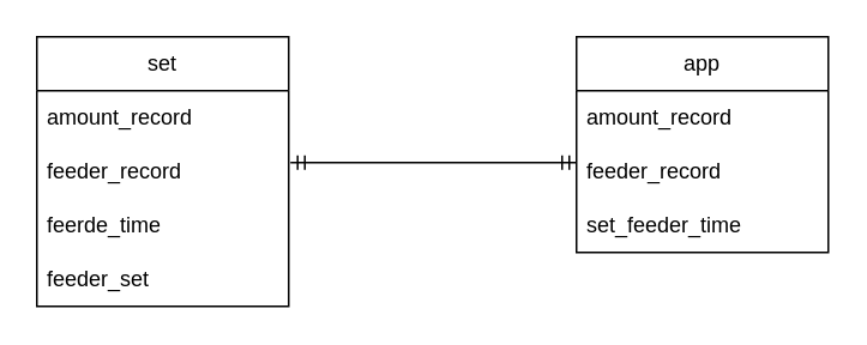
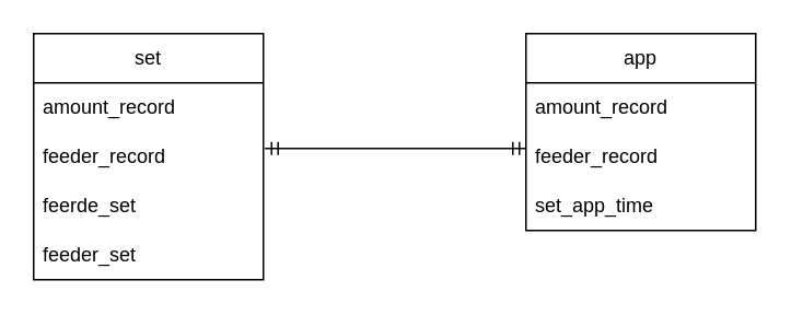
  <mxCell id="0" />
  <mxCell id="1" parent="0" />
  <mxCell id="2" value="set" style="swimlane;fontStyle=0;childLayout=stackLayout;horizontal=1;startSize=30;horizontalStack=0;resizeParent=1;resizeParentMax=0;resizeLast=0;collapsible=1;marginBottom=0;whiteSpace=wrap;html=1;" parent="1" vertex="1"><mxGeometry x="20" y="20" width="140" height="150" as="geometry" /></mxCell>
  <mxCell id="3" value="amount_record" style="text;strokeColor=none;fillColor=none;align=left;verticalAlign=middle;spacingLeft=4;spacingRight=4;overflow=hidden;points=[[0,0.5],[1,0.5]];portConstraint=eastwest;rotatable=0;whiteSpace=wrap;html=1;" parent="2" vertex="1"><mxGeometry y="30" width="140" height="30" as="geometry" /></mxCell>
  <mxCell id="4" value="feeder_record" style="text;strokeColor=none;fillColor=none;align=left;verticalAlign=middle;spacingLeft=4;spacingRight=4;overflow=hidden;points=[[0,0.5],[1,0.5]];portConstraint=eastwest;rotatable=0;whiteSpace=wrap;html=1;" parent="2" vertex="1"><mxGeometry y="60" width="140" height="30" as="geometry" /></mxCell>
- <mxCell id="5" value="feerde_time" style="text;strokeColor=none;fillColor=none;align=left;verticalAlign=middle;spacingLeft=4;spacingRight=4;overflow=hidden;points=[[0,0.5],[1,0.5]];portConstraint=eastwest;rotatable=0;whiteSpace=wrap;html=1;" parent="2" vertex="1"><mxGeometry y="90" width="140" height="30" as="geometry" /></mxCell>
+ <mxCell id="5" value="feerde_set" style="text;strokeColor=none;fillColor=none;align=left;verticalAlign=middle;spacingLeft=4;spacingRight=4;overflow=hidden;points=[[0,0.5],[1,0.5]];portConstraint=eastwest;rotatable=0;whiteSpace=wrap;html=1;" parent="2" vertex="1"><mxGeometry y="90" width="140" height="30" as="geometry" /></mxCell>
  <mxCell id="6" value="feeder_set" style="text;strokeColor=none;fillColor=none;align=left;verticalAlign=middle;spacingLeft=4;spacingRight=4;overflow=hidden;points=[[0,0.5],[1,0.5]];portConstraint=eastwest;rotatable=0;whiteSpace=wrap;html=1;" parent="2" vertex="1"><mxGeometry y="120" width="140" height="30" as="geometry" /></mxCell>
  <mxCell id="7" value="app" style="swimlane;fontStyle=0;childLayout=stackLayout;horizontal=1;startSize=30;horizontalStack=0;resizeParent=1;resizeParentMax=0;resizeLast=0;collapsible=1;marginBottom=0;whiteSpace=wrap;html=1;" parent="1" vertex="1"><mxGeometry x="320" y="20" width="140" height="120" as="geometry" /></mxCell>
  <mxCell id="8" value="amount_record" style="text;strokeColor=none;fillColor=none;align=left;verticalAlign=middle;spacingLeft=4;spacingRight=4;overflow=hidden;points=[[0,0.5],[1,0.5]];portConstraint=eastwest;rotatable=0;whiteSpace=wrap;html=1;" parent="7" vertex="1"><mxGeometry y="30" width="140" height="30" as="geometry" /></mxCell>
  <mxCell id="9" value="feeder_record" style="text;strokeColor=none;fillColor=none;align=left;verticalAlign=middle;spacingLeft=4;spacingRight=4;overflow=hidden;points=[[0,0.5],[1,0.5]];portConstraint=eastwest;rotatable=0;whiteSpace=wrap;html=1;" parent="7" vertex="1"><mxGeometry y="60" width="140" height="30" as="geometry" /></mxCell>
- <mxCell id="10" value="set_feeder_time" style="text;strokeColor=none;fillColor=none;align=left;verticalAlign=middle;spacingLeft=4;spacingRight=4;overflow=hidden;points=[[0,0.5],[1,0.5]];portConstraint=eastwest;rotatable=0;whiteSpace=wrap;html=1;" parent="7" vertex="1"><mxGeometry y="90" width="140" height="30" as="geometry" /></mxCell>
+ <mxCell id="10" value="set_app_time" style="text;strokeColor=none;fillColor=none;align=left;verticalAlign=middle;spacingLeft=4;spacingRight=4;overflow=hidden;points=[[0,0.5],[1,0.5]];portConstraint=eastwest;rotatable=0;whiteSpace=wrap;html=1;" parent="7" vertex="1"><mxGeometry y="90" width="140" height="30" as="geometry" /></mxCell>
  <mxCell id="11" value="" style="edgeStyle=entityRelationEdgeStyle;fontSize=12;html=1;endArrow=ERmandOne;startArrow=ERmandOne;rounded=0;exitX=1.007;exitY=0.133;exitDx=0;exitDy=0;exitPerimeter=0;" edge="1" parent="1"><mxGeometry width="100" height="100" relative="1" as="geometry"><mxPoint x="160.98" y="90" as="sourcePoint" /><mxPoint x="320" y="90.05" as="targetPoint" /><Array as="points"><mxPoint x="230" y="40.05" /><mxPoint x="230" y="40.05" /></Array></mxGeometry></mxCell>
